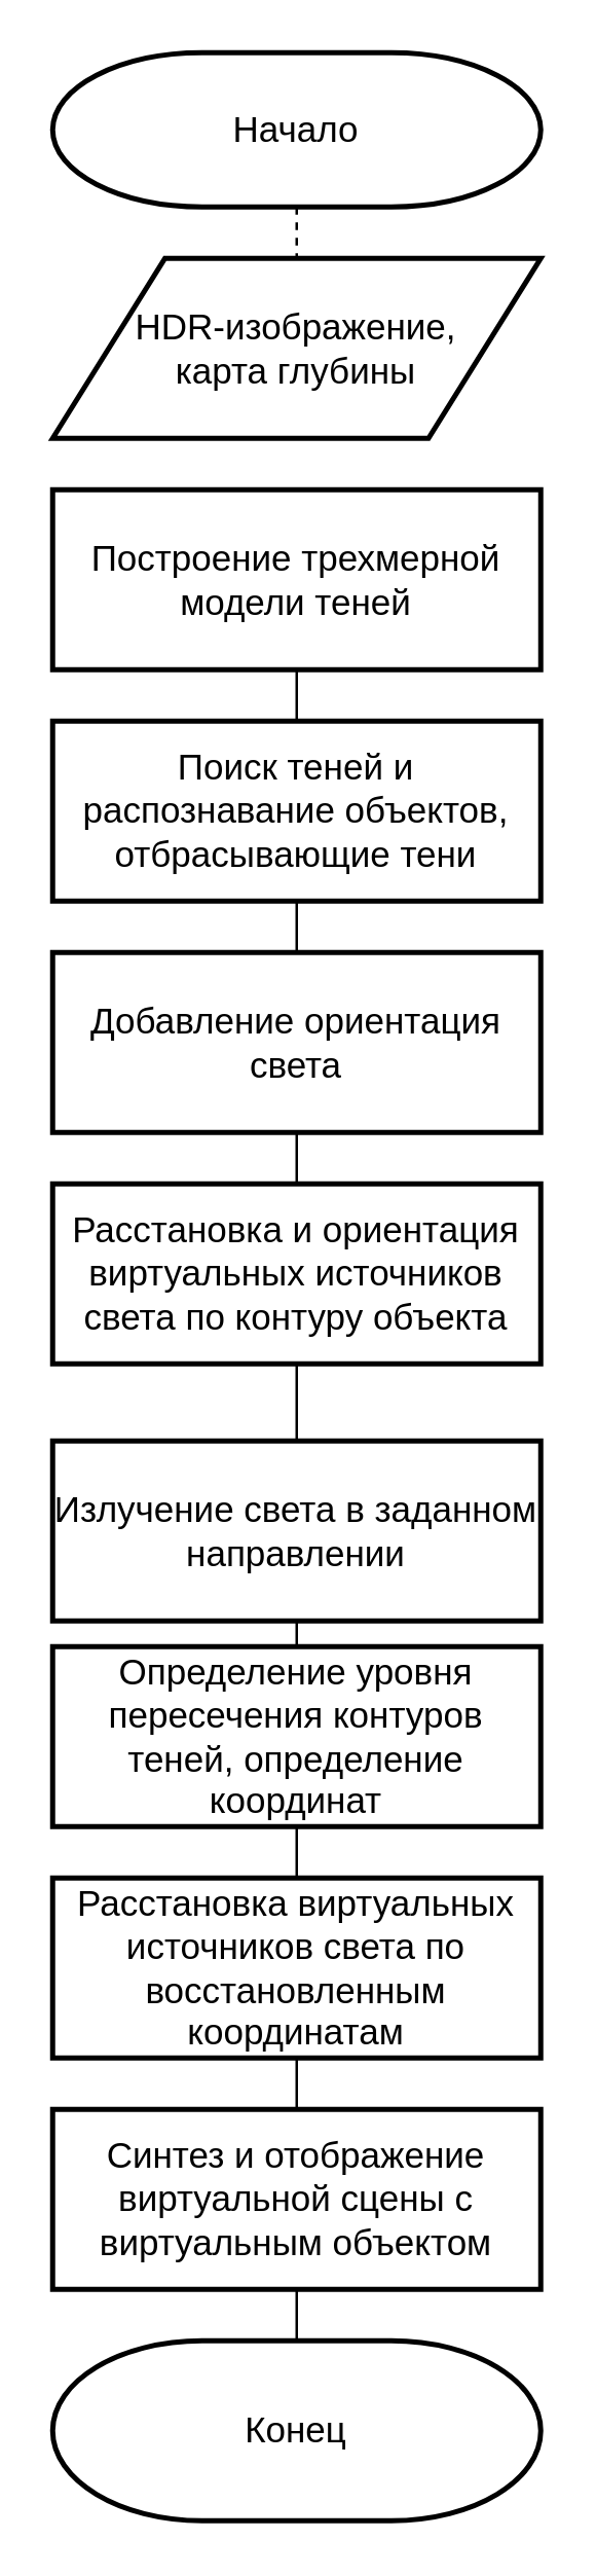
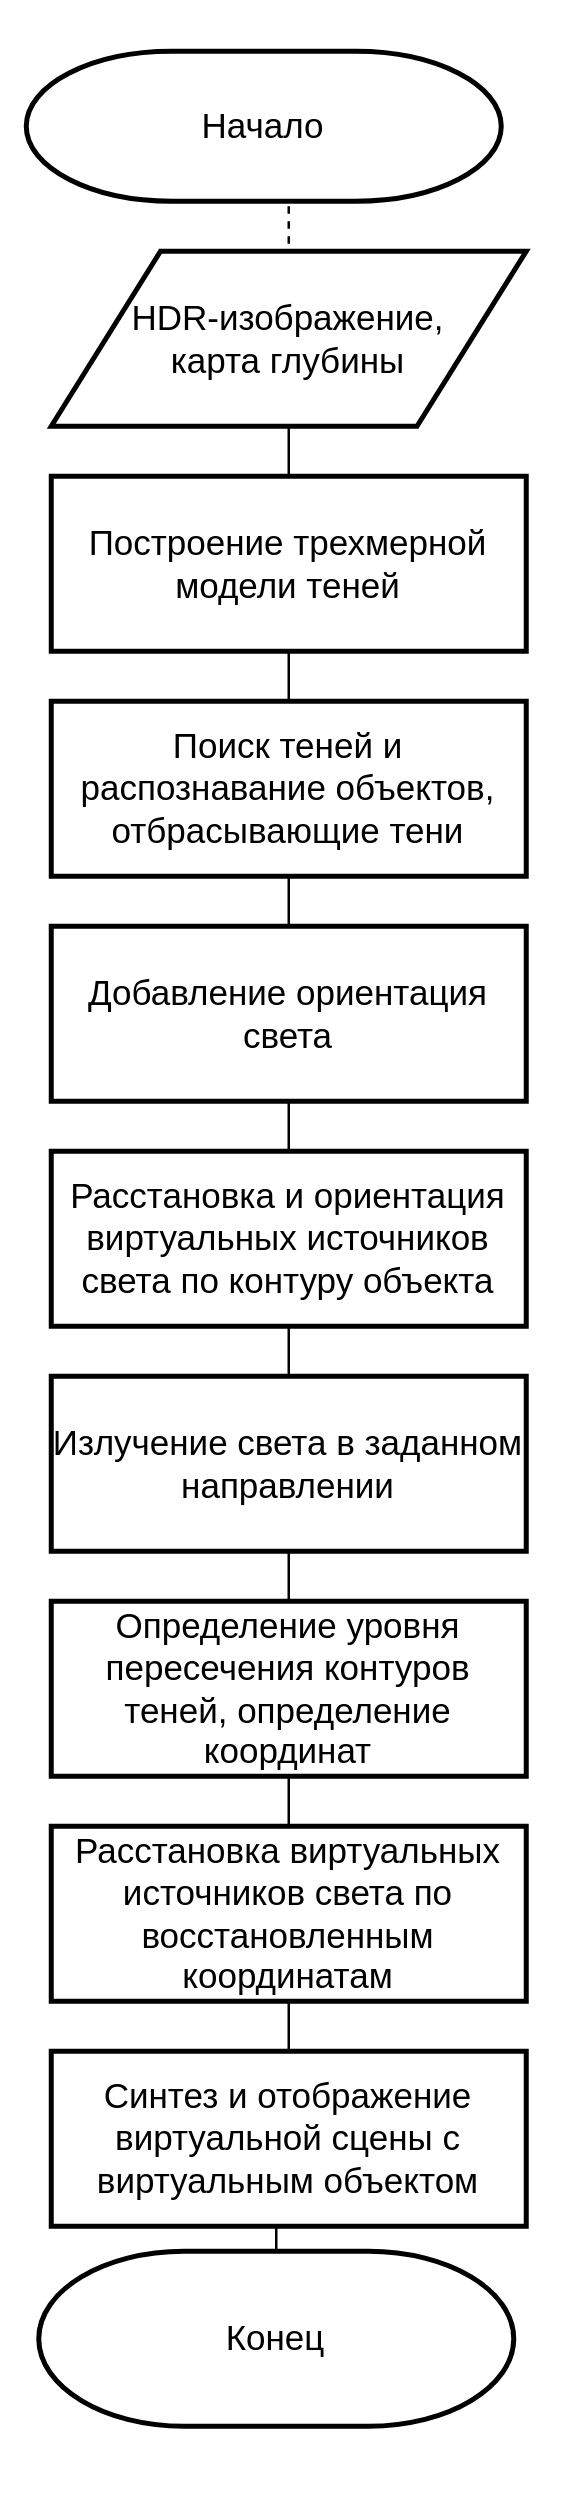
  <mxCell id="0" />
  <mxCell id="1" parent="0" />
  <mxCell id="2" style="edgeStyle=orthogonalEdgeStyle;rounded=0;orthogonalLoop=1;jettySize=auto;html=1;exitX=0.5;exitY=1;exitDx=0;exitDy=0;entryX=0.5;entryY=0;entryDx=0;entryDy=0;endArrow=none;endFill=0;" edge="1" parent="1" source="3" target="11"><mxGeometry relative="1" as="geometry" /></mxCell>
  <mxCell id="3" value="&lt;font style=&quot;font-size: 14px;&quot;&gt;Поиск теней и распознавание объектов, отбрасывающие тени&lt;/font&gt;" style="rounded=0;whiteSpace=wrap;html=1;absoluteArcSize=1;arcSize=14;strokeWidth=2;" vertex="1" parent="1"><mxGeometry x="20" y="280" width="190" height="70" as="geometry" /></mxCell>
+ <mxCell id="4" style="edgeStyle=orthogonalEdgeStyle;rounded=0;orthogonalLoop=1;jettySize=auto;html=1;exitX=0.5;exitY=1;exitDx=0;exitDy=0;entryX=0.5;entryY=0;entryDx=0;entryDy=0;endArrow=none;endFill=0;" edge="1" parent="1" source="5" target="9"><mxGeometry relative="1" as="geometry" /></mxCell>
  <mxCell id="5" value="&lt;font style=&quot;font-size: 14px;&quot;&gt;HDR-изображение,&lt;br&gt;карта глубины&lt;/font&gt;" style="shape=parallelogram;html=1;strokeWidth=2;perimeter=parallelogramPerimeter;whiteSpace=wrap;rounded=0;arcSize=12;size=0.23;" vertex="1" parent="1"><mxGeometry x="20" y="100" width="190" height="70" as="geometry" /></mxCell>
  <mxCell id="6" style="edgeStyle=orthogonalEdgeStyle;rounded=0;orthogonalLoop=1;jettySize=auto;html=1;exitX=0.5;exitY=1;exitDx=0;exitDy=0;exitPerimeter=0;entryX=0.5;entryY=0;entryDx=0;entryDy=0;endArrow=none;endFill=0;dashed=1;" edge="1" parent="1" source="7" target="5"><mxGeometry relative="1" as="geometry" /></mxCell>
- <mxCell id="7" value="&lt;font style=&quot;font-size: 14px;&quot;&gt;Начало&lt;/font&gt;" style="strokeWidth=2;html=1;shape=mxgraph.flowchart.terminator;whiteSpace=wrap;rounded=0;" vertex="1" parent="1"><mxGeometry x="20" y="20" width="190" height="60" as="geometry" /></mxCell>
+ <mxCell id="7" value="&lt;font style=&quot;font-size: 14px;&quot;&gt;Начало&lt;/font&gt;" style="strokeWidth=2;html=1;shape=mxgraph.flowchart.terminator;whiteSpace=wrap;rounded=0;" vertex="1" parent="1"><mxGeometry x="10" y="20" width="190" height="60" as="geometry" /></mxCell>
  <mxCell id="8" style="edgeStyle=orthogonalEdgeStyle;rounded=0;orthogonalLoop=1;jettySize=auto;html=1;exitX=0.5;exitY=1;exitDx=0;exitDy=0;entryX=0.5;entryY=0;entryDx=0;entryDy=0;endArrow=none;endFill=0;" edge="1" parent="1" source="9" target="3"><mxGeometry relative="1" as="geometry" /></mxCell>
  <mxCell id="9" value="&lt;font style=&quot;font-size: 14px;&quot;&gt;Построение трехмерной модели теней&lt;/font&gt;" style="rounded=0;whiteSpace=wrap;html=1;absoluteArcSize=1;arcSize=14;strokeWidth=2;" vertex="1" parent="1"><mxGeometry x="20" y="190" width="190" height="70" as="geometry" /></mxCell>
  <mxCell id="10" style="edgeStyle=orthogonalEdgeStyle;rounded=0;orthogonalLoop=1;jettySize=auto;html=1;exitX=0.5;exitY=1;exitDx=0;exitDy=0;entryX=0.5;entryY=0;entryDx=0;entryDy=0;endArrow=none;endFill=0;" edge="1" parent="1" source="11" target="13"><mxGeometry relative="1" as="geometry" /></mxCell>
  <mxCell id="11" value="&lt;font style=&quot;font-size: 14px;&quot;&gt;Добавление ориентация света&lt;/font&gt;" style="rounded=0;whiteSpace=wrap;html=1;absoluteArcSize=1;arcSize=14;strokeWidth=2;" vertex="1" parent="1"><mxGeometry x="20" y="370" width="190" height="70" as="geometry" /></mxCell>
  <mxCell id="12" style="edgeStyle=orthogonalEdgeStyle;rounded=0;orthogonalLoop=1;jettySize=auto;html=1;exitX=0.5;exitY=1;exitDx=0;exitDy=0;entryX=0.5;entryY=0;entryDx=0;entryDy=0;endArrow=none;endFill=0;" edge="1" parent="1" source="13" target="15"><mxGeometry relative="1" as="geometry" /></mxCell>
  <mxCell id="13" value="&lt;font style=&quot;font-size: 14px;&quot;&gt;Расстановка и ориентация виртуальных источников света по контуру объекта&lt;/font&gt;" style="rounded=0;whiteSpace=wrap;html=1;absoluteArcSize=1;arcSize=14;strokeWidth=2;" vertex="1" parent="1"><mxGeometry x="20" y="460" width="190" height="70" as="geometry" /></mxCell>
  <mxCell id="14" style="edgeStyle=orthogonalEdgeStyle;rounded=0;orthogonalLoop=1;jettySize=auto;html=1;exitX=0.5;exitY=1;exitDx=0;exitDy=0;entryX=0.5;entryY=0;entryDx=0;entryDy=0;endArrow=none;endFill=0;" edge="1" parent="1" source="15" target="17"><mxGeometry relative="1" as="geometry" /></mxCell>
- <mxCell id="15" value="&lt;font style=&quot;font-size: 14px;&quot;&gt;Излучение света в заданном направлении&lt;/font&gt;" style="rounded=0;whiteSpace=wrap;html=1;absoluteArcSize=1;arcSize=14;strokeWidth=2;" vertex="1" parent="1"><mxGeometry x="20" y="560" width="190" height="70" as="geometry" /></mxCell>
+ <mxCell id="15" value="&lt;font style=&quot;font-size: 14px;&quot;&gt;Излучение света в заданном направлении&lt;/font&gt;" style="rounded=0;whiteSpace=wrap;html=1;absoluteArcSize=1;arcSize=14;strokeWidth=2;" vertex="1" parent="1"><mxGeometry x="20" y="550" width="190" height="70" as="geometry" /></mxCell>
  <mxCell id="16" style="edgeStyle=orthogonalEdgeStyle;rounded=0;orthogonalLoop=1;jettySize=auto;html=1;exitX=0.5;exitY=1;exitDx=0;exitDy=0;entryX=0.5;entryY=0;entryDx=0;entryDy=0;endArrow=none;endFill=0;" edge="1" parent="1" source="17" target="19"><mxGeometry relative="1" as="geometry" /></mxCell>
  <mxCell id="17" value="&lt;font style=&quot;font-size: 14px;&quot;&gt;Определение уровня пересечения контуров теней, определение координат&lt;/font&gt;" style="rounded=0;whiteSpace=wrap;html=1;absoluteArcSize=1;arcSize=14;strokeWidth=2;" vertex="1" parent="1"><mxGeometry x="20" y="640" width="190" height="70" as="geometry" /></mxCell>
  <mxCell id="18" style="edgeStyle=orthogonalEdgeStyle;rounded=0;orthogonalLoop=1;jettySize=auto;html=1;exitX=0.5;exitY=1;exitDx=0;exitDy=0;entryX=0.5;entryY=0;entryDx=0;entryDy=0;endArrow=none;endFill=0;" edge="1" parent="1" source="19" target="21"><mxGeometry relative="1" as="geometry" /></mxCell>
  <mxCell id="19" value="&lt;font style=&quot;font-size: 14px;&quot;&gt;Расстановка виртуальных источников света по восстановленным координатам&lt;/font&gt;" style="rounded=0;whiteSpace=wrap;html=1;absoluteArcSize=1;arcSize=14;strokeWidth=2;" vertex="1" parent="1"><mxGeometry x="20" y="730" width="190" height="70" as="geometry" /></mxCell>
  <mxCell id="20" style="edgeStyle=orthogonalEdgeStyle;rounded=0;orthogonalLoop=1;jettySize=auto;html=1;exitX=0.5;exitY=1;exitDx=0;exitDy=0;entryX=0.5;entryY=0;entryDx=0;entryDy=0;entryPerimeter=0;endArrow=none;endFill=0;" edge="1" parent="1" source="21" target="22"><mxGeometry relative="1" as="geometry" /></mxCell>
  <mxCell id="21" value="&lt;font style=&quot;font-size: 14px;&quot;&gt;Синтез и отображение виртуальной сцены с виртуальным объектом&lt;/font&gt;" style="rounded=0;whiteSpace=wrap;html=1;absoluteArcSize=1;arcSize=14;strokeWidth=2;" vertex="1" parent="1"><mxGeometry x="20" y="820" width="190" height="70" as="geometry" /></mxCell>
- <mxCell id="22" value="&lt;font style=&quot;font-size: 14px;&quot;&gt;Конец&lt;/font&gt;" style="strokeWidth=2;html=1;shape=mxgraph.flowchart.terminator;whiteSpace=wrap;rounded=0;" vertex="1" parent="1"><mxGeometry x="20" y="910" width="190" height="70" as="geometry" /></mxCell>
+ <mxCell id="22" value="&lt;font style=&quot;font-size: 14px;&quot;&gt;Конец&lt;/font&gt;" style="strokeWidth=2;html=1;shape=mxgraph.flowchart.terminator;whiteSpace=wrap;rounded=0;" vertex="1" parent="1"><mxGeometry x="15" y="900" width="190" height="70" as="geometry" /></mxCell>
